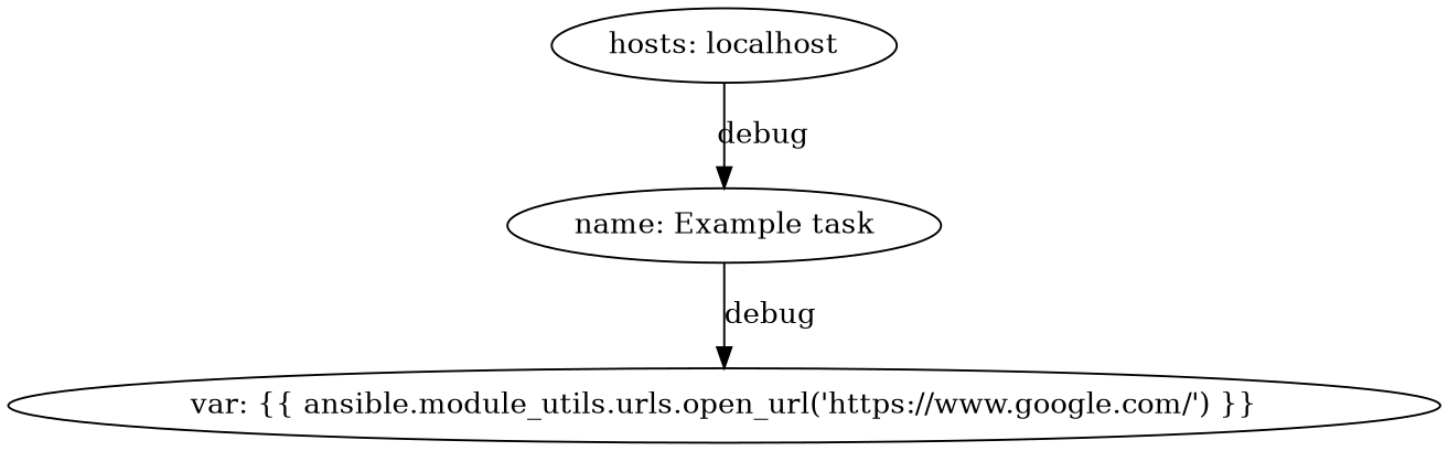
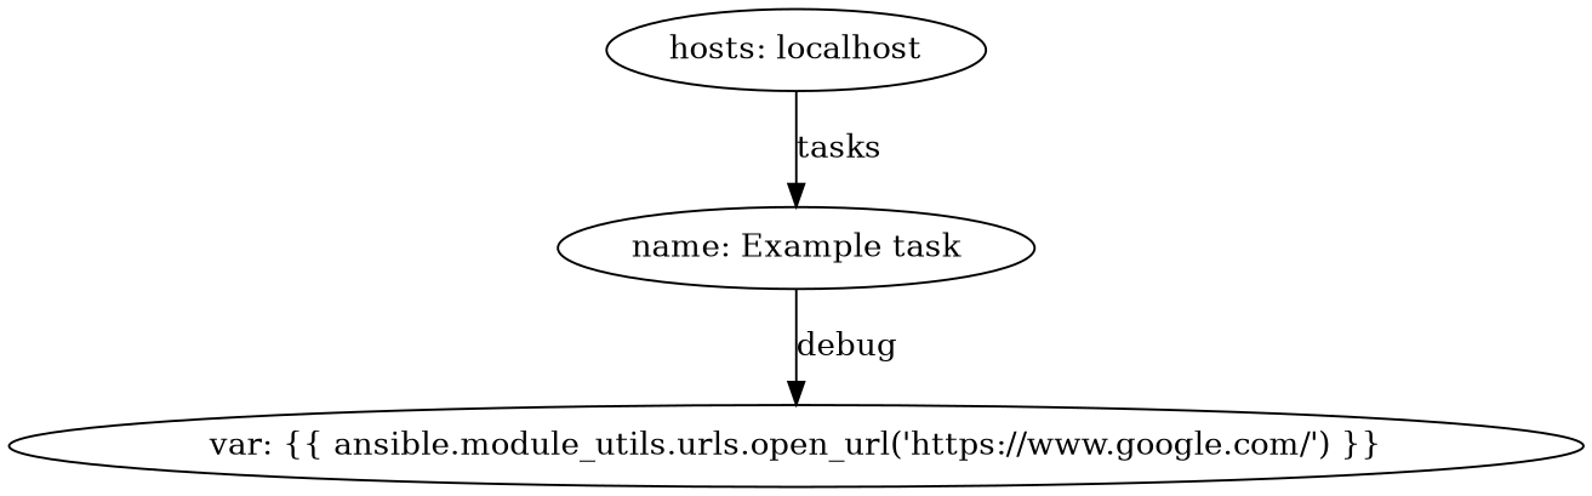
  digraph {
    n1 [label="var: {{ ansible.module_utils.urls.open_url('https://www.google.com/') }}\n"]
    n2 [label="name: Example task\n"]
    n3 [label="hosts: localhost\n"]
    n2 -> n1 [label=debug]
-   n3 -> n2 [label=debug]
+   n3 -> n2 [label=tasks]
  }
